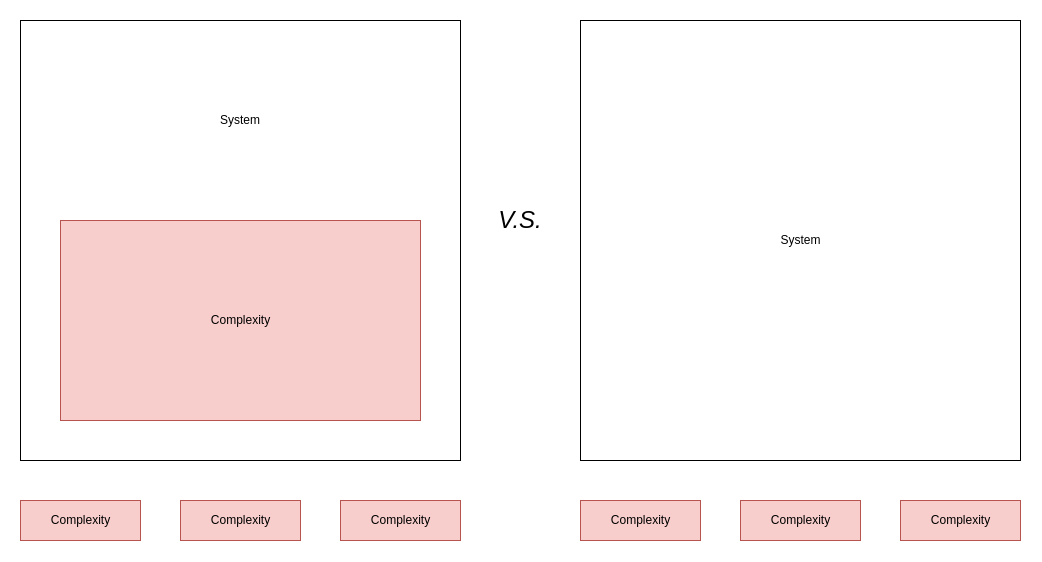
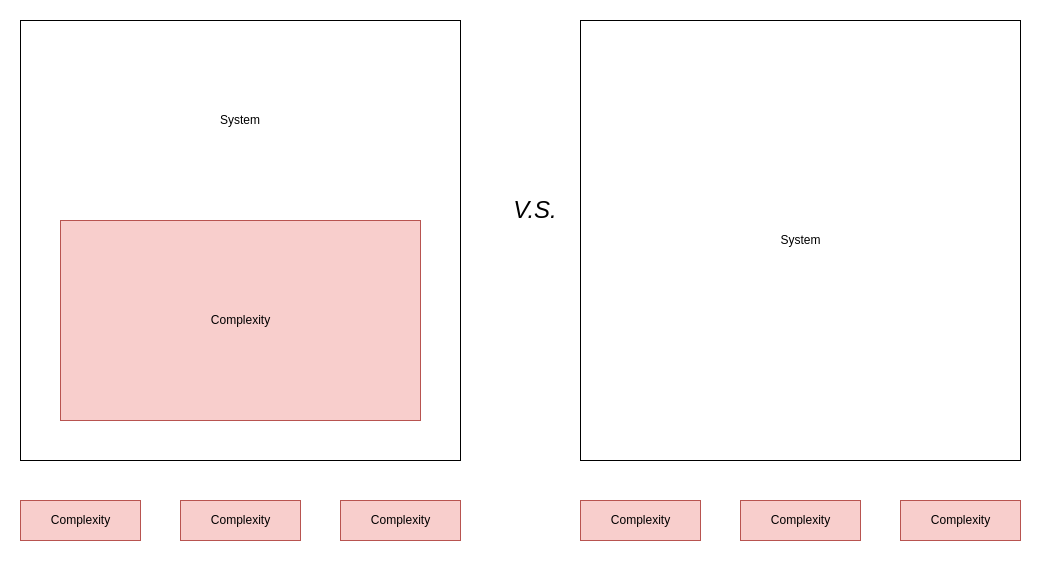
  <mxCell id="0" />
  <mxCell id="1" parent="0" />
  <mxCell id="2" value="" style="rounded=0;whiteSpace=wrap;html=1;" vertex="1" parent="1"><mxGeometry x="20" y="20" width="440" height="440" as="geometry" /></mxCell>
  <mxCell id="3" value="Complexity" style="html=1;fillColor=#f8cecc;strokeColor=#b85450;" vertex="1" parent="1"><mxGeometry x="20" y="500" width="120" height="40" as="geometry" /></mxCell>
  <mxCell id="4" value="Complexity" style="html=1;fillColor=#f8cecc;strokeColor=#b85450;" vertex="1" parent="1"><mxGeometry x="180" y="500" width="120" height="40" as="geometry" /></mxCell>
  <mxCell id="5" value="Complexity" style="html=1;fillColor=#f8cecc;strokeColor=#b85450;" vertex="1" parent="1"><mxGeometry x="340" y="500" width="120" height="40" as="geometry" /></mxCell>
  <mxCell id="6" value="Complexity" style="html=1;fillColor=#f8cecc;strokeColor=#b85450;" vertex="1" parent="1"><mxGeometry x="60" y="220" width="360" height="200" as="geometry" /></mxCell>
  <mxCell id="7" value="System" style="text;html=1;strokeColor=none;fillColor=none;align=center;verticalAlign=middle;whiteSpace=wrap;rounded=0;" vertex="1" parent="1"><mxGeometry x="220" y="110" width="40" height="20" as="geometry" /></mxCell>
  <mxCell id="8" value="System" style="html=1;" vertex="1" parent="1"><mxGeometry x="580" y="20" width="440" height="440" as="geometry" /></mxCell>
  <mxCell id="9" value="Complexity" style="html=1;fillColor=#f8cecc;strokeColor=#b85450;" vertex="1" parent="1"><mxGeometry x="580" y="500" width="120" height="40" as="geometry" /></mxCell>
  <mxCell id="10" value="Complexity" style="html=1;fillColor=#f8cecc;strokeColor=#b85450;" vertex="1" parent="1"><mxGeometry x="740" y="500" width="120" height="40" as="geometry" /></mxCell>
  <mxCell id="11" value="Complexity" style="html=1;fillColor=#f8cecc;strokeColor=#b85450;" vertex="1" parent="1"><mxGeometry x="900" y="500" width="120" height="40" as="geometry" /></mxCell>
- <mxCell id="12" value="&lt;font style=&quot;font-size: 24px&quot;&gt;&lt;i&gt;V.S.&lt;/i&gt;&lt;/font&gt;" style="text;html=1;strokeColor=none;fillColor=none;align=center;verticalAlign=middle;whiteSpace=wrap;rounded=0;" vertex="1" parent="1"><mxGeometry x="500" y="210" width="40" height="20" as="geometry" /></mxCell>
+ <mxCell id="12" value="&lt;font style=&quot;font-size: 24px&quot;&gt;&lt;i&gt;V.S.&lt;/i&gt;&lt;/font&gt;" style="text;html=1;strokeColor=none;fillColor=none;align=center;verticalAlign=middle;whiteSpace=wrap;rounded=0;" vertex="1" parent="1"><mxGeometry x="515" y="200" width="40" height="20" as="geometry" /></mxCell>
